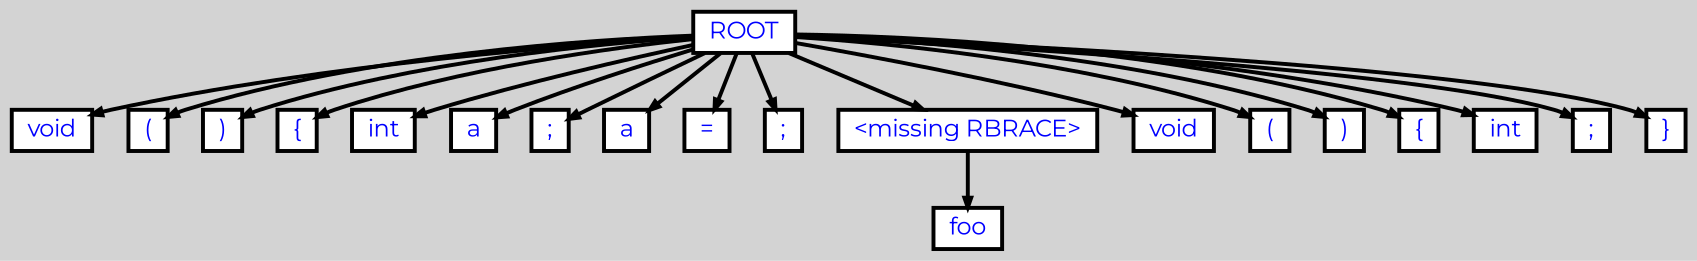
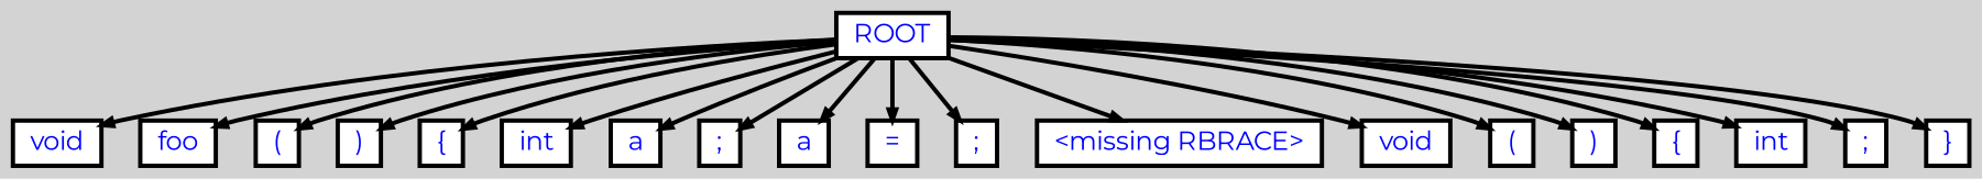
  digraph {
    bgcolor=lightgrey
    fontname=Montserrat
    ordering=out
    ranksep=.4
    node [color=black fillcolor=white fixedsize=false fontcolor=blue fontname=Montserrat fontsize=12 shape=box style="filled, solid, bold"]
    edge [arrowsize=.5 color=black fontname=Montserrat style=bold]
    n1 [height=.25 label=ROOT width=.25]
    n2 [height=.25 label=void width=.25]
    n3 [height=.25 label=foo width=.25]
    n4 [height=.25 label="(" width=.25]
    n5 [height=.25 label=")" width=.25]
    n6 [height=.25 label="{" width=.25]
    n7 [height=.25 label=int width=.25]
    n8 [height=.25 label=a width=.25]
    n9 [height=.25 label=";" width=.25]
    n10 [height=.25 label=a width=.25]
    n11 [height=.25 label="=" width=.25]
    n12 [height=.25 label=";" width=.25]
    n13 [height=.25 label="<missing RBRACE>" width=.25]
    n14 [height=.25 label=void width=.25]
    n15 [height=.25 label="(" width=.25]
    n16 [height=.25 label=")" width=.25]
    n17 [height=.25 label="{" width=.25]
    n18 [height=.25 label=int width=.25]
    n19 [height=.25 label=";" width=.25]
    n20 [height=.25 label="}" width=.25]
    n1 -> n2
-   n13 -> n3
+   n1 -> n3
    n1 -> n4
    n1 -> n5
    n1 -> n6
    n1 -> n7
    n1 -> n8
    n1 -> n9
    n1 -> n10
    n1 -> n11
    n1 -> n12
    n1 -> n13
    n1 -> n14
    n1 -> n15
    n1 -> n16
    n1 -> n17
    n1 -> n18
    n1 -> n19
    n1 -> n20
  }
